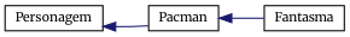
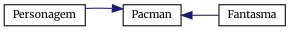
  digraph {
    fontname=Merriweather
    rankdir=LR
    node [color=black fillcolor=white fontname=Merriweather fontsize=10 shape=record style=filled]
    edge [color=midnightblue dir=back fontname=Merriweather fontsize=10 labelfontname=Helvetica labelfontsize=10 style=solid]
    n1 [height=0.2 label=Personagem width=0.4]
    n2 [height=0.2 label=Pacman width=0.4]
    n3 [height=0.2 label=Fantasma width=0.4]
-   n1 -> n2
+   n2 -> n1
    n2 -> n3
  }
